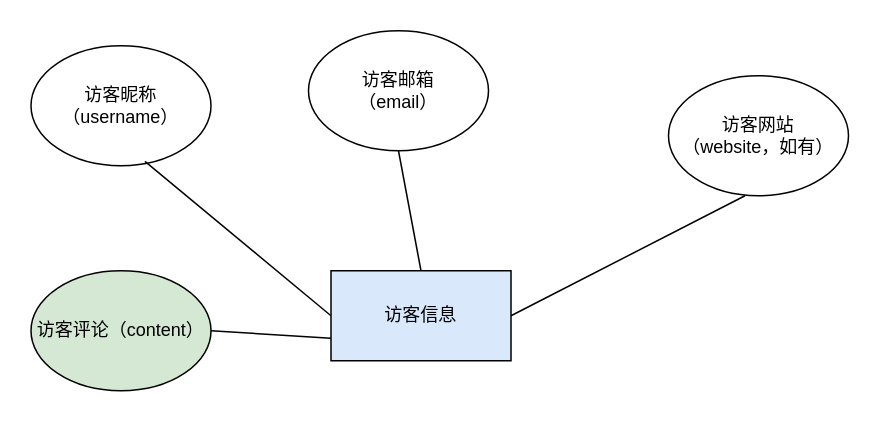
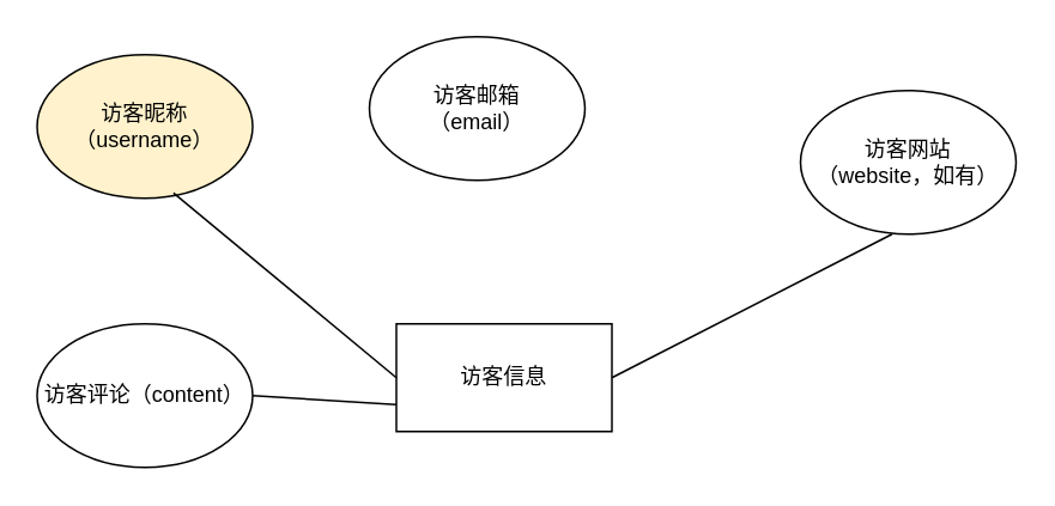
  <mxCell id="0" />
  <mxCell id="1" parent="0" />
- <mxCell id="2" value="访客信息" style="rounded=0;whiteSpace=wrap;html=1;fillColor=#dae8fc;" vertex="1" parent="1"><mxGeometry x="220" y="180" width="120" height="60" as="geometry" /></mxCell>
- <mxCell id="3" value="访客昵称&lt;br&gt;（username）" style="ellipse;whiteSpace=wrap;html=1;" vertex="1" parent="1"><mxGeometry x="20" y="30" width="120" height="80" as="geometry" /></mxCell>
+ <mxCell id="2" value="访客信息" style="rounded=0;whiteSpace=wrap;html=1;" vertex="1" parent="1"><mxGeometry x="220" y="180" width="120" height="60" as="geometry" /></mxCell>
+ <mxCell id="3" value="访客昵称&lt;br&gt;（username）" style="ellipse;whiteSpace=wrap;html=1;fillColor=#fff2cc;" vertex="1" parent="1"><mxGeometry x="20" y="30" width="120" height="80" as="geometry" /></mxCell>
  <mxCell id="4" value="访客邮箱&lt;br&gt;（email）" style="ellipse;whiteSpace=wrap;html=1;" vertex="1" parent="1"><mxGeometry x="205" y="20" width="120" height="80" as="geometry" /></mxCell>
  <mxCell id="5" value="访客网站&lt;br&gt;（website，如有）" style="ellipse;whiteSpace=wrap;html=1;" vertex="1" parent="1"><mxGeometry x="445" y="50" width="120" height="80" as="geometry" /></mxCell>
  <mxCell id="6" value="" style="endArrow=none;html=1;rounded=0;exitX=0;exitY=0.5;exitDx=0;exitDy=0;entryX=0.633;entryY=0.963;entryDx=0;entryDy=0;entryPerimeter=0;" edge="1" parent="1" source="2" target="3"><mxGeometry width="50" height="50" relative="1" as="geometry"><mxPoint x="40" y="220" as="sourcePoint" /><mxPoint x="70" y="160" as="targetPoint" /></mxGeometry></mxCell>
- <mxCell id="7" value="" style="endArrow=none;html=1;rounded=0;exitX=0.5;exitY=0;exitDx=0;exitDy=0;entryX=0.5;entryY=1;entryDx=0;entryDy=0;" edge="1" parent="1" source="2" target="4"><mxGeometry width="50" height="50" relative="1" as="geometry"><mxPoint x="235" y="160" as="sourcePoint" /><mxPoint x="285" y="110" as="targetPoint" /></mxGeometry></mxCell>
  <mxCell id="8" value="" style="endArrow=none;html=1;rounded=0;entryX=0.425;entryY=1;entryDx=0;entryDy=0;entryPerimeter=0;" edge="1" parent="1" target="5"><mxGeometry width="50" height="50" relative="1" as="geometry"><mxPoint x="340" y="210" as="sourcePoint" /><mxPoint x="390" y="160" as="targetPoint" /></mxGeometry></mxCell>
- <mxCell id="9" value="访客评论（content）" style="ellipse;whiteSpace=wrap;html=1;fillColor=#d5e8d4;" vertex="1" parent="1"><mxGeometry x="20" y="180" width="120" height="80" as="geometry" /></mxCell>
+ <mxCell id="9" value="访客评论（content）" style="ellipse;whiteSpace=wrap;html=1;" vertex="1" parent="1"><mxGeometry x="20" y="180" width="120" height="80" as="geometry" /></mxCell>
  <mxCell id="10" value="" style="endArrow=none;html=1;rounded=0;entryX=0;entryY=0.75;entryDx=0;entryDy=0;" edge="1" parent="1" target="2"><mxGeometry width="50" height="50" relative="1" as="geometry"><mxPoint x="140" y="220" as="sourcePoint" /><mxPoint x="190" y="170" as="targetPoint" /></mxGeometry></mxCell>
